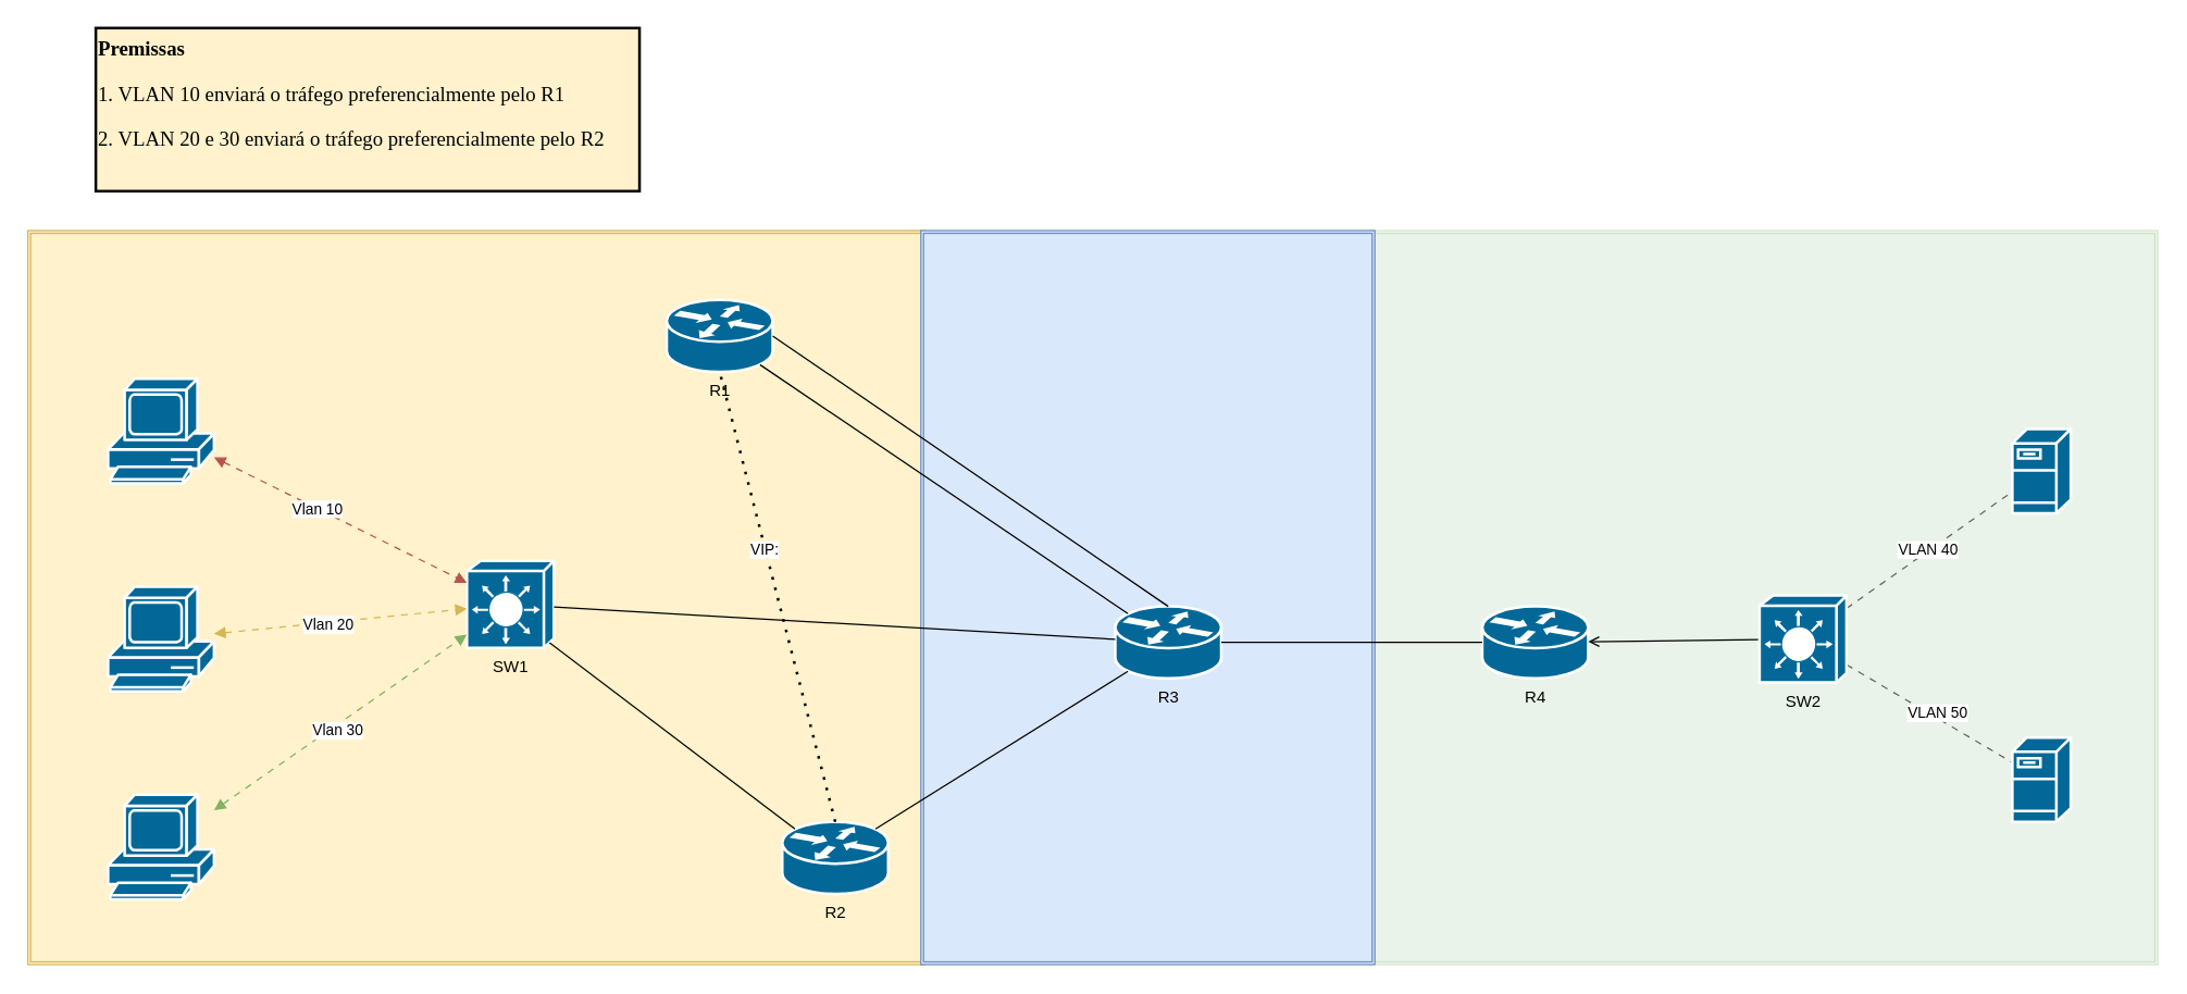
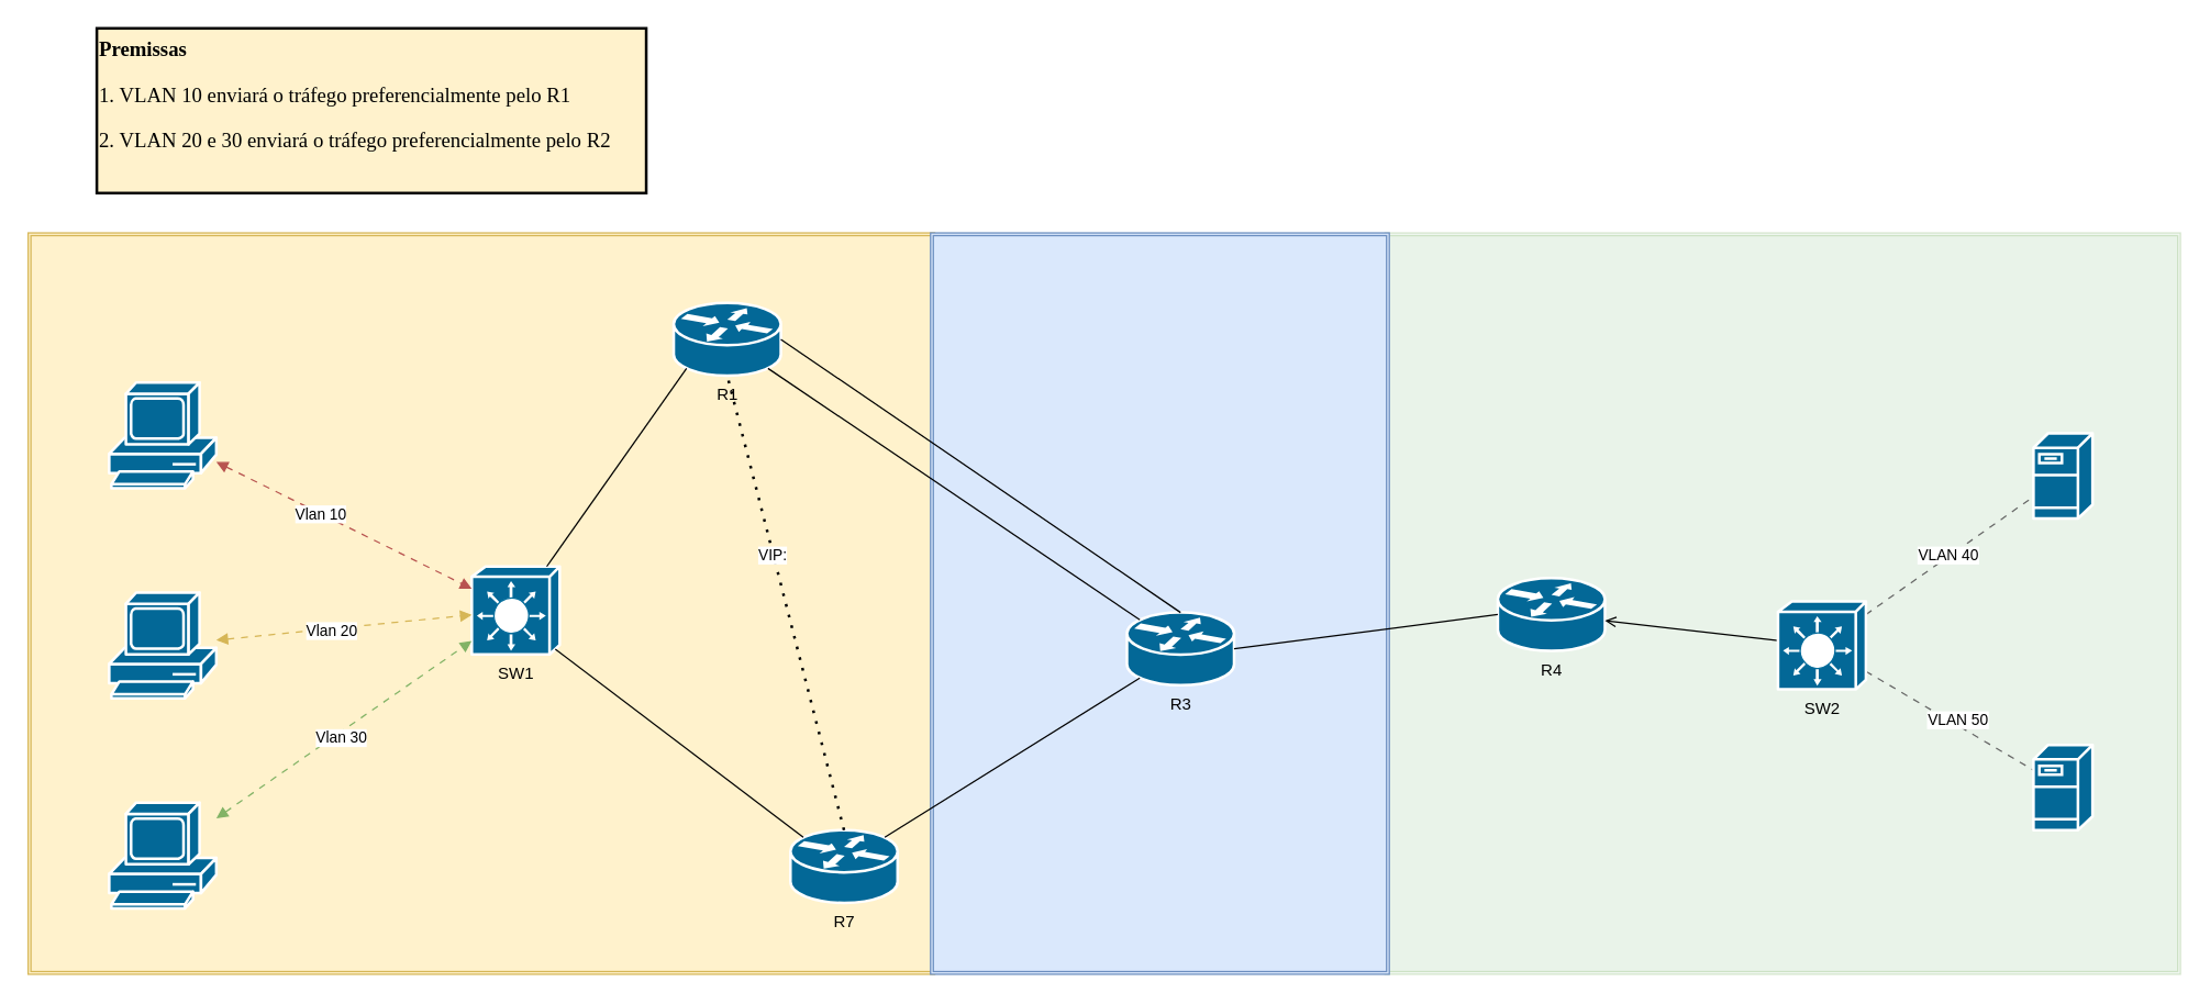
  <mxCell id="0" />
  <mxCell id="1" parent="0" />
  <mxCell id="2" value="" style="shape=ext;double=1;rounded=0;whiteSpace=wrap;html=1;movable=0;resizable=0;rotatable=0;deletable=0;editable=0;locked=1;connectable=0;fillColor=#fff2cc;strokeColor=#d6b656;" vertex="1" parent="1"><mxGeometry x="20" y="169" width="660" height="540" as="geometry" /></mxCell>
  <mxCell id="3" value="" style="shape=ext;double=1;rounded=0;whiteSpace=wrap;html=1;movable=0;resizable=0;rotatable=0;deletable=0;editable=0;locked=1;connectable=0;fillColor=#d5e8d4;strokeColor=#82b366;opacity=30;" vertex="1" parent="1"><mxGeometry x="1008" y="169" width="579" height="540" as="geometry" /></mxCell>
  <mxCell id="4" value="" style="shape=ext;double=1;rounded=0;whiteSpace=wrap;html=1;movable=0;resizable=0;rotatable=0;deletable=0;editable=0;locked=1;connectable=0;fillColor=#dae8fc;strokeColor=#6c8ebf;" vertex="1" parent="1"><mxGeometry x="677" y="169" width="334" height="540" as="geometry" /></mxCell>
  <mxCell id="5" value="SW1" style="shape=mxgraph.cisco.switches.layer_3_switch;sketch=0;html=1;pointerEvents=1;dashed=0;fillColor=#036897;strokeColor=#ffffff;strokeWidth=2;verticalLabelPosition=bottom;verticalAlign=top;align=center;outlineConnect=0;" vertex="1" parent="1"><mxGeometry x="343" y="412" width="64" height="64" as="geometry" /></mxCell>
  <mxCell id="6" value="R1" style="shape=mxgraph.cisco.routers.router;sketch=0;html=1;pointerEvents=1;dashed=0;fillColor=#036897;strokeColor=#ffffff;strokeWidth=2;verticalLabelPosition=bottom;verticalAlign=top;align=center;outlineConnect=0;" vertex="1" parent="1"><mxGeometry x="490" y="220" width="78" height="53" as="geometry" /></mxCell>
- <mxCell id="7" value="R2" style="shape=mxgraph.cisco.routers.router;sketch=0;html=1;pointerEvents=1;dashed=0;fillColor=#036897;strokeColor=#ffffff;strokeWidth=2;verticalLabelPosition=bottom;verticalAlign=top;align=center;outlineConnect=0;" vertex="1" parent="1"><mxGeometry x="575" y="604" width="78" height="53" as="geometry" /></mxCell>
+ <mxCell id="7" value="R7" style="shape=mxgraph.cisco.routers.router;sketch=0;html=1;pointerEvents=1;dashed=0;fillColor=#036897;strokeColor=#ffffff;strokeWidth=2;verticalLabelPosition=bottom;verticalAlign=top;align=center;outlineConnect=0;" vertex="1" parent="1"><mxGeometry x="575" y="604" width="78" height="53" as="geometry" /></mxCell>
  <mxCell id="8" value="R3" style="shape=mxgraph.cisco.routers.router;sketch=0;html=1;pointerEvents=1;dashed=0;fillColor=#036897;strokeColor=#ffffff;strokeWidth=2;verticalLabelPosition=bottom;verticalAlign=top;align=center;outlineConnect=0;" vertex="1" parent="1"><mxGeometry x="820" y="445.5" width="78" height="53" as="geometry" /></mxCell>
- <mxCell id="9" value="R4" style="shape=mxgraph.cisco.routers.router;sketch=0;html=1;pointerEvents=1;dashed=0;fillColor=#036897;strokeColor=#ffffff;strokeWidth=2;verticalLabelPosition=bottom;verticalAlign=top;align=center;outlineConnect=0;" vertex="1" parent="1"><mxGeometry x="1090" y="445.5" width="78" height="53" as="geometry" /></mxCell>
+ <mxCell id="9" value="R4" style="shape=mxgraph.cisco.routers.router;sketch=0;html=1;pointerEvents=1;dashed=0;fillColor=#036897;strokeColor=#ffffff;strokeWidth=2;verticalLabelPosition=bottom;verticalAlign=top;align=center;outlineConnect=0;" vertex="1" parent="1"><mxGeometry x="1090" y="420.5" width="78" height="53" as="geometry" /></mxCell>
  <mxCell id="10" value="" style="shape=mxgraph.cisco.servers.fileserver;sketch=0;html=1;pointerEvents=1;dashed=0;fillColor=#036897;strokeColor=#ffffff;strokeWidth=2;verticalLabelPosition=bottom;verticalAlign=top;align=center;outlineConnect=0;" vertex="1" parent="1"><mxGeometry x="1480" y="315" width="43" height="62" as="geometry" /></mxCell>
  <mxCell id="11" value="" style="shape=mxgraph.cisco.computers_and_peripherals.pc;sketch=0;html=1;pointerEvents=1;dashed=0;fillColor=#036897;strokeColor=#ffffff;strokeWidth=2;verticalLabelPosition=bottom;verticalAlign=top;align=center;outlineConnect=0;" vertex="1" parent="1"><mxGeometry x="79" y="278" width="78" height="77" as="geometry" /></mxCell>
  <mxCell id="12" value="" style="shape=mxgraph.cisco.computers_and_peripherals.pc;sketch=0;html=1;pointerEvents=1;dashed=0;fillColor=#036897;strokeColor=#ffffff;strokeWidth=2;verticalLabelPosition=bottom;verticalAlign=top;align=center;outlineConnect=0;" vertex="1" parent="1"><mxGeometry x="79" y="431" width="78" height="77" as="geometry" /></mxCell>
  <mxCell id="13" value="" style="shape=mxgraph.cisco.computers_and_peripherals.pc;sketch=0;html=1;pointerEvents=1;dashed=0;fillColor=#036897;strokeColor=#ffffff;strokeWidth=2;verticalLabelPosition=bottom;verticalAlign=top;align=center;outlineConnect=0;" vertex="1" parent="1"><mxGeometry x="79" y="584" width="78" height="77" as="geometry" /></mxCell>
  <mxCell id="14" value="" style="endArrow=block;html=1;startArrow=block;startFill=1;endFill=1;strokeColor=#b85450;dashed=1;dashPattern=5 5;rounded=0;strokeWidth=1;endSize=6;jumpSize=10;fillColor=#f8cecc;" edge="1" parent="1" source="11" target="5"><mxGeometry width="100" height="100" relative="1" as="geometry"><mxPoint x="350" y="400" as="sourcePoint" /><mxPoint x="450" y="300" as="targetPoint" /></mxGeometry></mxCell>
  <mxCell id="15" value="Vlan 10" style="edgeLabel;html=1;align=center;verticalAlign=middle;resizable=0;points=[];" vertex="1" connectable="0" parent="14"><mxGeometry x="-0.195" relative="1" as="geometry"><mxPoint as="offset" /></mxGeometry></mxCell>
  <mxCell id="16" value="" style="endArrow=block;html=1;startArrow=block;startFill=1;endFill=1;strokeColor=#d6b656;dashed=1;dashPattern=5 5;rounded=0;fillColor=#fff2cc;" edge="1" parent="1" source="12" target="5"><mxGeometry width="100" height="100" relative="1" as="geometry"><mxPoint x="350" y="500" as="sourcePoint" /><mxPoint x="450" y="400" as="targetPoint" /></mxGeometry></mxCell>
  <mxCell id="17" value="Vlan 20" style="edgeLabel;html=1;align=center;verticalAlign=middle;resizable=0;points=[];" vertex="1" connectable="0" parent="16"><mxGeometry x="-0.104" y="-1" relative="1" as="geometry"><mxPoint as="offset" /></mxGeometry></mxCell>
  <mxCell id="18" value="" style="endArrow=block;html=1;startArrow=block;startFill=1;endFill=1;strokeColor=#82b366;dashed=1;dashPattern=5 5;rounded=0;fillColor=#d5e8d4;" edge="1" parent="1" source="13" target="5"><mxGeometry width="100" height="100" relative="1" as="geometry"><mxPoint x="350" y="500" as="sourcePoint" /><mxPoint x="450" y="400" as="targetPoint" /></mxGeometry></mxCell>
  <mxCell id="19" value="Vlan 30" style="edgeLabel;html=1;align=center;verticalAlign=middle;resizable=0;points=[];" vertex="1" connectable="0" parent="18"><mxGeometry x="-0.048" y="-3" relative="1" as="geometry"><mxPoint as="offset" /></mxGeometry></mxCell>
- <mxCell id="20" value="" style="endArrow=none;html=1;startArrow=none;startFill=0;endFill=0;rounded=0;" edge="1" parent="1" source="5" target="8"><mxGeometry width="100" height="100" relative="1" as="geometry"><mxPoint x="560" y="470" as="sourcePoint" /><mxPoint x="660" y="370" as="targetPoint" /></mxGeometry></mxCell>
+ <mxCell id="20" value="" style="endArrow=none;html=1;startArrow=none;startFill=0;endFill=0;rounded=0;entryX=0.12;entryY=0.9;entryDx=0;entryDy=0;entryPerimeter=0;" edge="1" parent="1" source="5" target="6"><mxGeometry width="100" height="100" relative="1" as="geometry"><mxPoint x="560" y="470" as="sourcePoint" /><mxPoint x="660" y="370" as="targetPoint" /></mxGeometry></mxCell>
  <mxCell id="21" value="" style="endArrow=none;html=1;startArrow=none;startFill=0;endFill=0;rounded=0;exitX=0.95;exitY=0.94;exitDx=0;exitDy=0;exitPerimeter=0;entryX=0.12;entryY=0.1;entryDx=0;entryDy=0;entryPerimeter=0;" edge="1" parent="1" source="5" target="7"><mxGeometry width="100" height="100" relative="1" as="geometry"><mxPoint x="487" y="453" as="sourcePoint" /><mxPoint x="595" y="353" as="targetPoint" /></mxGeometry></mxCell>
  <mxCell id="22" value="" style="endArrow=none;html=1;startArrow=none;startFill=0;endFill=0;rounded=0;entryX=0.88;entryY=0.9;entryDx=0;entryDy=0;entryPerimeter=0;exitX=0.12;exitY=0.1;exitDx=0;exitDy=0;exitPerimeter=0;" edge="1" parent="1" source="8" target="6"><mxGeometry width="100" height="100" relative="1" as="geometry"><mxPoint x="590" y="470" as="sourcePoint" /><mxPoint x="697" y="367" as="targetPoint" /></mxGeometry></mxCell>
  <mxCell id="23" value="" style="endArrow=none;html=1;startArrow=none;startFill=0;endFill=0;rounded=0;entryX=1;entryY=0.5;entryDx=0;entryDy=0;entryPerimeter=0;exitX=0.5;exitY=0;exitDx=0;exitDy=0;exitPerimeter=0;" edge="1" parent="1" source="8" target="6"><mxGeometry width="100" height="100" relative="1" as="geometry"><mxPoint x="779" y="483" as="sourcePoint" /><mxPoint x="614" y="370" as="targetPoint" /></mxGeometry></mxCell>
  <mxCell id="24" value="" style="endArrow=none;html=1;startArrow=none;startFill=0;endFill=0;rounded=0;entryX=0.88;entryY=0.1;entryDx=0;entryDy=0;entryPerimeter=0;exitX=0.12;exitY=0.9;exitDx=0;exitDy=0;exitPerimeter=0;" edge="1" parent="1" source="8" target="7"><mxGeometry width="100" height="100" relative="1" as="geometry"><mxPoint x="725" y="504" as="sourcePoint" /><mxPoint x="560" y="391" as="targetPoint" /></mxGeometry></mxCell>
  <mxCell id="25" value="" style="endArrow=none;html=1;startArrow=none;startFill=0;endFill=0;rounded=0;entryX=1;entryY=0.5;entryDx=0;entryDy=0;entryPerimeter=0;exitX=0;exitY=0.5;exitDx=0;exitDy=0;exitPerimeter=0;" edge="1" parent="1" source="9" target="8"><mxGeometry width="100" height="100" relative="1" as="geometry"><mxPoint x="1056" y="455.5" as="sourcePoint" /><mxPoint x="870" y="326.5" as="targetPoint" /></mxGeometry></mxCell>
  <mxCell id="26" value="" style="endArrow=open;html=1;startArrow=none;startFill=0;endFill=0;rounded=0;" edge="1" parent="1" source="35" target="9"><mxGeometry width="100" height="100" relative="1" as="geometry"><mxPoint x="1281" y="472" as="sourcePoint" /><mxPoint x="1010" y="540" as="targetPoint" /></mxGeometry></mxCell>
  <mxCell id="27" value="" style="endArrow=none;html=1;startArrow=none;startFill=0;endFill=0;strokeColor=#666666;dashed=1;dashPattern=5 5;rounded=0;fillColor=#f5f5f5;" edge="1" parent="1" source="35" target="10"><mxGeometry width="100" height="100" relative="1" as="geometry"><mxPoint x="1365.23" y="447" as="sourcePoint" /><mxPoint x="1320" y="370" as="targetPoint" /></mxGeometry></mxCell>
  <mxCell id="28" value="VLAN 40" style="edgeLabel;html=1;align=center;verticalAlign=middle;resizable=0;points=[];" vertex="1" connectable="0" parent="27"><mxGeometry x="-0.013" y="1" relative="1" as="geometry"><mxPoint as="offset" /></mxGeometry></mxCell>
  <mxCell id="29" value="" style="endArrow=none;html=1;startArrow=none;startFill=0;endFill=0;strokeColor=#666666;dashed=1;dashPattern=5 5;rounded=0;fillColor=#f5f5f5;" edge="1" parent="1" source="35" target="34"><mxGeometry width="100" height="100" relative="1" as="geometry"><mxPoint x="1368.87" y="484" as="sourcePoint" /><mxPoint x="1480.15" y="539.02" as="targetPoint" /></mxGeometry></mxCell>
  <mxCell id="30" value="VLAN 50" style="edgeLabel;html=1;align=center;verticalAlign=middle;resizable=0;points=[];" vertex="1" connectable="0" parent="29"><mxGeometry x="0.058" y="3" relative="1" as="geometry"><mxPoint as="offset" /></mxGeometry></mxCell>
  <mxCell id="31" value="&lt;h1 style=&quot;margin-top: 0px; font-size: 15px;&quot;&gt;&lt;font face=&quot;Verdana&quot; style=&quot;font-size: 15px;&quot;&gt;Premissas&lt;/font&gt;&lt;/h1&gt;&lt;p style=&quot;font-size: 15px;&quot;&gt;&lt;font face=&quot;QuNPbFPQzpwkeVYOobwU&quot; style=&quot;font-size: 15px;&quot;&gt;1. VLAN 10 enviará o tráfego preferencialmente pelo R1&lt;/font&gt;&lt;/p&gt;&lt;p style=&quot;font-size: 15px;&quot;&gt;&lt;font face=&quot;QuNPbFPQzpwkeVYOobwU&quot; style=&quot;font-size: 15px;&quot;&gt;2. VLAN 20 e 30 enviará o tráfego preferencialmente pelo R2&lt;/font&gt;&lt;/p&gt;" style="text;html=1;whiteSpace=wrap;overflow=hidden;rounded=0;fillColor=#fff2cc;strokeColor=#000000;strokeWidth=2;" vertex="1" parent="1"><mxGeometry x="70" y="20" width="400" height="120" as="geometry" /></mxCell>
  <mxCell id="32" value="" style="endArrow=none;dashed=1;html=1;dashPattern=1 3;strokeWidth=2;rounded=0;exitX=0.5;exitY=0;exitDx=0;exitDy=0;exitPerimeter=0;entryX=0.5;entryY=1;entryDx=0;entryDy=0;entryPerimeter=0;" edge="1" parent="1" source="7" target="6"><mxGeometry width="50" height="50" relative="1" as="geometry"><mxPoint x="685" y="439" as="sourcePoint" /><mxPoint x="735" y="389" as="targetPoint" /></mxGeometry></mxCell>
  <mxCell id="33" value="VIP:" style="edgeLabel;html=1;align=center;verticalAlign=middle;resizable=0;points=[];" vertex="1" connectable="0" parent="32"><mxGeometry x="0.211" y="1" relative="1" as="geometry"><mxPoint as="offset" /></mxGeometry></mxCell>
  <mxCell id="34" value="" style="shape=mxgraph.cisco.servers.fileserver;sketch=0;html=1;pointerEvents=1;dashed=0;fillColor=#036897;strokeColor=#ffffff;strokeWidth=2;verticalLabelPosition=bottom;verticalAlign=top;align=center;outlineConnect=0;" vertex="1" parent="1"><mxGeometry x="1480" y="542" width="43" height="62" as="geometry" /></mxCell>
  <mxCell id="35" value="SW2" style="shape=mxgraph.cisco.switches.layer_3_switch;sketch=0;html=1;pointerEvents=1;dashed=0;fillColor=#036897;strokeColor=#ffffff;strokeWidth=2;verticalLabelPosition=bottom;verticalAlign=top;align=center;outlineConnect=0;" vertex="1" parent="1"><mxGeometry x="1294" y="437.5" width="64" height="64" as="geometry" /></mxCell>
